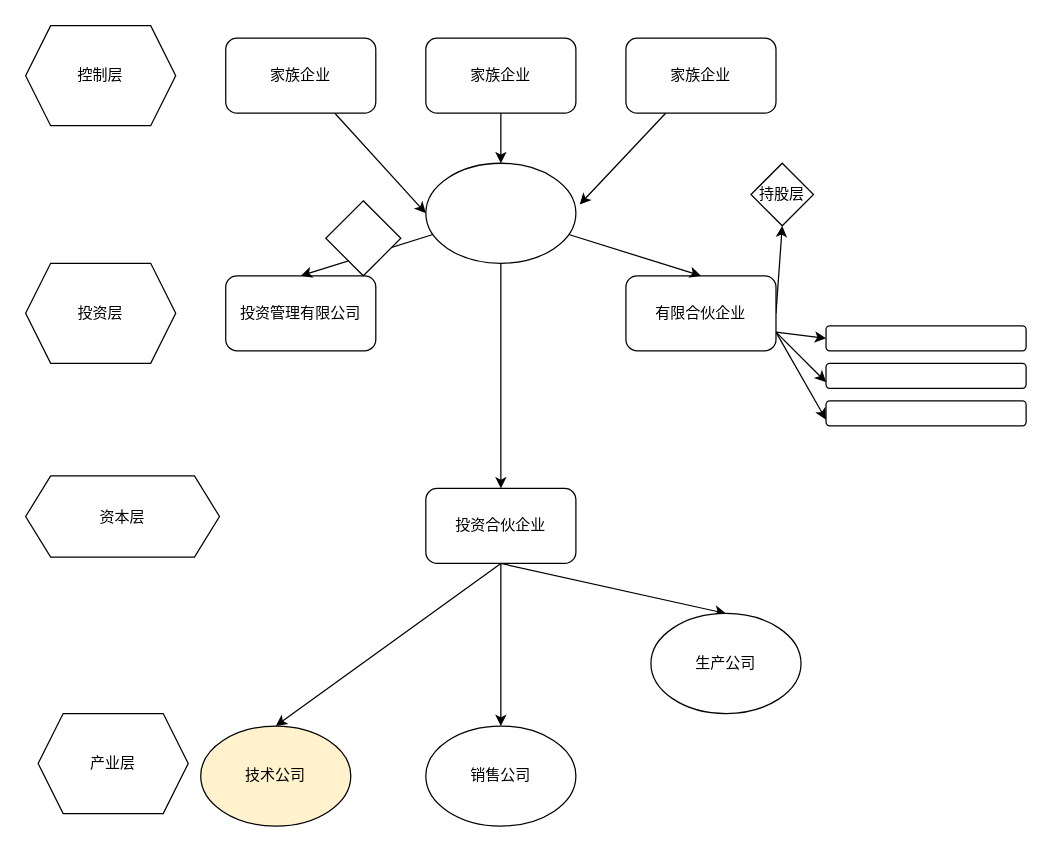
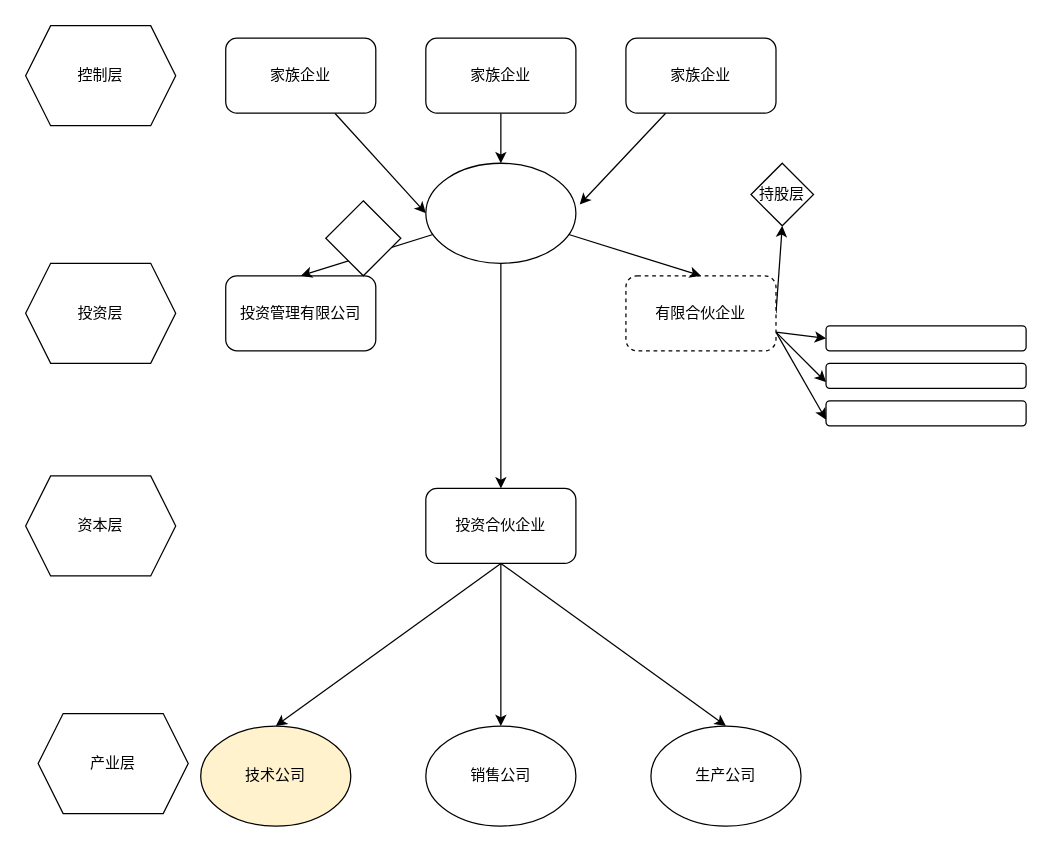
  <mxCell id="0" />
  <mxCell id="1" parent="0" />
  <mxCell id="2" style="edgeStyle=none;rounded=0;orthogonalLoop=1;jettySize=auto;html=1;entryX=0;entryY=0.5;entryDx=0;entryDy=0;" edge="1" parent="1" source="3" target="16"><mxGeometry relative="1" as="geometry" /></mxCell>
  <mxCell id="3" value="家族企业" style="rounded=1;whiteSpace=wrap;html=1;" vertex="1" parent="1"><mxGeometry x="180" y="30" width="120" height="60" as="geometry" /></mxCell>
  <mxCell id="4" style="edgeStyle=none;rounded=0;orthogonalLoop=1;jettySize=auto;html=1;" edge="1" parent="1" source="5" target="16"><mxGeometry relative="1" as="geometry" /></mxCell>
  <mxCell id="5" value="家族企业" style="rounded=1;whiteSpace=wrap;html=1;" vertex="1" parent="1"><mxGeometry x="340" y="30" width="120" height="60" as="geometry" /></mxCell>
  <mxCell id="6" value="家族企业" style="rounded=1;whiteSpace=wrap;html=1;" vertex="1" parent="1"><mxGeometry x="500" y="30" width="120" height="60" as="geometry" /></mxCell>
  <mxCell id="7" value="投资管理有限公司" style="rounded=1;whiteSpace=wrap;html=1;" vertex="1" parent="1"><mxGeometry x="180" y="220" width="120" height="60" as="geometry" /></mxCell>
  <mxCell id="8" style="edgeStyle=none;rounded=0;orthogonalLoop=1;jettySize=auto;html=1;exitX=1;exitY=0.5;exitDx=0;exitDy=0;entryX=0.5;entryY=1;entryDx=0;entryDy=0;" edge="1" parent="1" source="12" target="30"><mxGeometry relative="1" as="geometry" /></mxCell>
  <mxCell id="9" style="edgeStyle=none;rounded=0;orthogonalLoop=1;jettySize=auto;html=1;exitX=1;exitY=0.75;exitDx=0;exitDy=0;entryX=0;entryY=0.5;entryDx=0;entryDy=0;" edge="1" parent="1" source="12" target="32"><mxGeometry relative="1" as="geometry" /></mxCell>
  <mxCell id="10" style="edgeStyle=none;rounded=0;orthogonalLoop=1;jettySize=auto;html=1;exitX=1;exitY=0.75;exitDx=0;exitDy=0;entryX=0;entryY=0.75;entryDx=0;entryDy=0;" edge="1" parent="1" source="12" target="31"><mxGeometry relative="1" as="geometry" /></mxCell>
  <mxCell id="11" style="edgeStyle=none;rounded=0;orthogonalLoop=1;jettySize=auto;html=1;exitX=1;exitY=0.75;exitDx=0;exitDy=0;entryX=0;entryY=0.75;entryDx=0;entryDy=0;" edge="1" parent="1" source="12" target="33"><mxGeometry relative="1" as="geometry" /></mxCell>
- <mxCell id="12" value="有限合伙企业" style="rounded=1;whiteSpace=wrap;html=1;" vertex="1" parent="1"><mxGeometry x="500" y="220" width="120" height="60" as="geometry" /></mxCell>
+ <mxCell id="12" value="有限合伙企业" style="rounded=1;whiteSpace=wrap;html=1;dashed=1;" vertex="1" parent="1"><mxGeometry x="500" y="220" width="120" height="60" as="geometry" /></mxCell>
  <mxCell id="13" style="edgeStyle=none;rounded=0;orthogonalLoop=1;jettySize=auto;html=1;entryX=0.5;entryY=0;entryDx=0;entryDy=0;" edge="1" parent="1" source="16" target="7"><mxGeometry relative="1" as="geometry" /></mxCell>
  <mxCell id="14" style="edgeStyle=none;rounded=0;orthogonalLoop=1;jettySize=auto;html=1;entryX=0.5;entryY=0;entryDx=0;entryDy=0;" edge="1" parent="1" source="16" target="12"><mxGeometry relative="1" as="geometry" /></mxCell>
  <mxCell id="15" style="edgeStyle=none;rounded=0;orthogonalLoop=1;jettySize=auto;html=1;exitX=0.5;exitY=1;exitDx=0;exitDy=0;" edge="1" parent="1" source="16" target="21"><mxGeometry relative="1" as="geometry"><mxPoint x="400" y="420" as="targetPoint" /></mxGeometry></mxCell>
  <mxCell id="16" value="" style="ellipse;whiteSpace=wrap;html=1;" vertex="1" parent="1"><mxGeometry x="340" y="130" width="120" height="80" as="geometry" /></mxCell>
  <mxCell id="17" style="edgeStyle=none;rounded=0;orthogonalLoop=1;jettySize=auto;html=1;entryX=1.025;entryY=0.413;entryDx=0;entryDy=0;entryPerimeter=0;" edge="1" parent="1" source="6" target="16"><mxGeometry relative="1" as="geometry" /></mxCell>
  <mxCell id="18" style="edgeStyle=none;rounded=0;orthogonalLoop=1;jettySize=auto;html=1;exitX=0.5;exitY=1;exitDx=0;exitDy=0;entryX=0.5;entryY=0;entryDx=0;entryDy=0;" edge="1" parent="1" source="21" target="23"><mxGeometry relative="1" as="geometry" /></mxCell>
  <mxCell id="19" style="edgeStyle=none;rounded=0;orthogonalLoop=1;jettySize=auto;html=1;exitX=0.5;exitY=1;exitDx=0;exitDy=0;entryX=0.5;entryY=0;entryDx=0;entryDy=0;" edge="1" parent="1" source="21" target="25"><mxGeometry relative="1" as="geometry" /></mxCell>
  <mxCell id="20" style="edgeStyle=none;rounded=0;orthogonalLoop=1;jettySize=auto;html=1;exitX=0.5;exitY=1;exitDx=0;exitDy=0;entryX=0.5;entryY=0;entryDx=0;entryDy=0;" edge="1" parent="1" source="21" target="24"><mxGeometry relative="1" as="geometry" /></mxCell>
  <mxCell id="21" value="投资合伙企业" style="rounded=1;whiteSpace=wrap;html=1;" vertex="1" parent="1"><mxGeometry x="340" y="390" width="120" height="60" as="geometry" /></mxCell>
  <mxCell id="22" value="" style="rhombus;whiteSpace=wrap;html=1;" vertex="1" parent="1"><mxGeometry x="260" y="160" width="60" height="60" as="geometry" /></mxCell>
  <mxCell id="23" value="技术公司" style="ellipse;whiteSpace=wrap;html=1;fillColor=#fff2cc;" vertex="1" parent="1"><mxGeometry x="160" y="580" width="120" height="80" as="geometry" /></mxCell>
  <mxCell id="24" value="销售公司" style="ellipse;whiteSpace=wrap;html=1;" vertex="1" parent="1"><mxGeometry x="340" y="580" width="120" height="80" as="geometry" /></mxCell>
- <mxCell id="25" value="生产公司" style="ellipse;whiteSpace=wrap;html=1;" vertex="1" parent="1"><mxGeometry x="520" y="490" width="120" height="80" as="geometry" /></mxCell>
+ <mxCell id="25" value="生产公司" style="ellipse;whiteSpace=wrap;html=1;" vertex="1" parent="1"><mxGeometry x="520" y="580" width="120" height="80" as="geometry" /></mxCell>
  <mxCell id="26" value="产业层" style="shape=hexagon;perimeter=hexagonPerimeter2;whiteSpace=wrap;html=1;fixedSize=1;" vertex="1" parent="1"><mxGeometry x="30" y="570" width="120" height="80" as="geometry" /></mxCell>
- <mxCell id="27" value="资本层" style="shape=hexagon;perimeter=hexagonPerimeter2;whiteSpace=wrap;html=1;fixedSize=1;" vertex="1" parent="1"><mxGeometry x="20" y="380" width="155" height="65" as="geometry" /></mxCell>
+ <mxCell id="27" value="资本层" style="shape=hexagon;perimeter=hexagonPerimeter2;whiteSpace=wrap;html=1;fixedSize=1;" vertex="1" parent="1"><mxGeometry y="380" width="120" height="80" as="geometry" x="20" /></mxCell>
  <mxCell id="28" value="投资层" style="shape=hexagon;perimeter=hexagonPerimeter2;whiteSpace=wrap;html=1;fixedSize=1;" vertex="1" parent="1"><mxGeometry y="210" width="120" height="80" as="geometry" x="20" /></mxCell>
  <mxCell id="29" value="控制层" style="shape=hexagon;perimeter=hexagonPerimeter2;whiteSpace=wrap;html=1;fixedSize=1;" vertex="1" parent="1"><mxGeometry y="20" width="120" height="80" as="geometry" x="20" /></mxCell>
  <mxCell id="30" value="持股层" style="rhombus;whiteSpace=wrap;html=1;" vertex="1" parent="1"><mxGeometry x="600" y="130" width="50" height="50" as="geometry" /></mxCell>
  <mxCell id="31" value="" style="rounded=1;whiteSpace=wrap;html=1;" vertex="1" parent="1"><mxGeometry x="660" y="290" width="160" height="20" as="geometry" /></mxCell>
  <mxCell id="32" value="" style="rounded=1;whiteSpace=wrap;html=1;" vertex="1" parent="1"><mxGeometry x="660" y="260" width="160" height="20" as="geometry" /></mxCell>
  <mxCell id="33" value="" style="rounded=1;whiteSpace=wrap;html=1;" vertex="1" parent="1"><mxGeometry x="660" y="320" width="160" height="20" as="geometry" /></mxCell>
